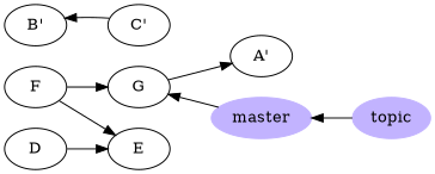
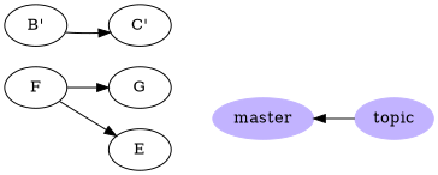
  digraph {
    rankdir=LR
-   n1 [label="A'"]
    n2 [label="B'"]
    n3 [label="C'"]
    topic [color=".7 .3 1.0" style=filled]
    G
    master [color=".7 .3 1.0" style=filled]
-   D
    E
    F
-   n3 -> n2
-   G -> n1
-   G -> master [dir=back]
+   n2 -> n3
    master -> topic [dir=back]
-   D -> E
    F -> G
    F -> E
  }
